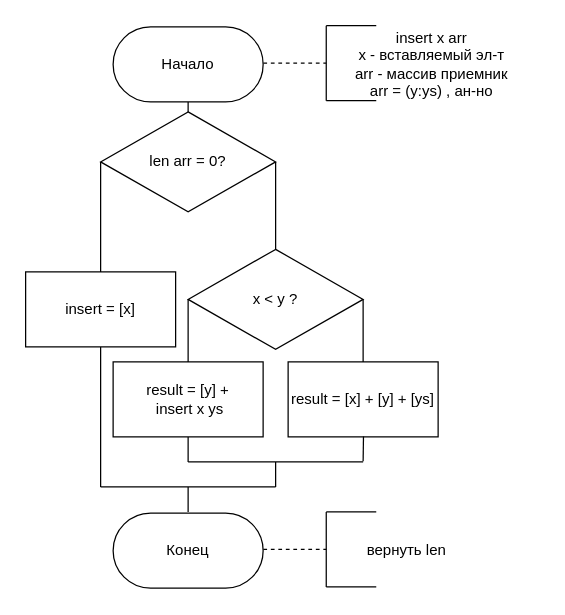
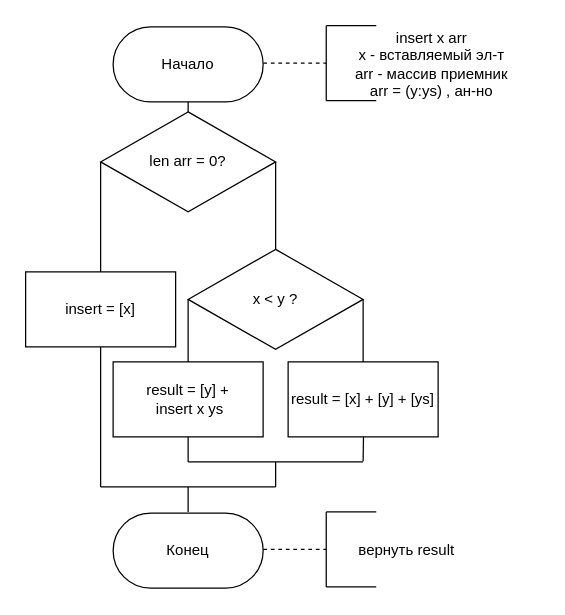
  <mxCell id="0" />
  <mxCell id="1" parent="0" />
  <mxCell id="2" value="Начало" style="rounded=1;whiteSpace=wrap;html=1;arcSize=50;" vertex="1" parent="1"><mxGeometry x="90" y="21" width="120" height="60" as="geometry" /></mxCell>
  <mxCell id="3" value="" style="endArrow=none;dashed=1;html=1;exitX=1;exitY=0.5;exitDx=0;exitDy=0;" edge="1" parent="1"><mxGeometry width="50" height="50" relative="1" as="geometry"><mxPoint x="210.167" y="50" as="sourcePoint" /><mxPoint x="260.5" y="50" as="targetPoint" /></mxGeometry></mxCell>
  <mxCell id="4" value="" style="endArrow=none;html=1;" edge="1" parent="1"><mxGeometry width="50" height="50" relative="1" as="geometry"><mxPoint x="260.5" y="80" as="sourcePoint" /><mxPoint x="260.5" y="20" as="targetPoint" /></mxGeometry></mxCell>
  <mxCell id="5" value="" style="endArrow=none;html=1;" edge="1" parent="1"><mxGeometry width="50" height="50" relative="1" as="geometry"><mxPoint x="260.5" y="80" as="sourcePoint" /><mxPoint x="300.5" y="80" as="targetPoint" /></mxGeometry></mxCell>
  <mxCell id="6" value="" style="endArrow=none;html=1;" edge="1" parent="1"><mxGeometry width="50" height="50" relative="1" as="geometry"><mxPoint x="260.5" y="20" as="sourcePoint" /><mxPoint x="300.5" y="20" as="targetPoint" /></mxGeometry></mxCell>
  <mxCell id="7" value="insert x arr&lt;br&gt;x - вставляемый эл-т&lt;br&gt;arr - массив приемник&lt;br&gt;arr = (y:ys) , ан-но&lt;br&gt;" style="text;html=1;strokeColor=none;fillColor=none;align=center;verticalAlign=middle;whiteSpace=wrap;rounded=0;" vertex="1" parent="1"><mxGeometry x="260" y="21" width="170" height="60" as="geometry" /></mxCell>
  <mxCell id="8" value="len arr = 0?" style="rhombus;whiteSpace=wrap;html=1;" vertex="1" parent="1"><mxGeometry x="80" y="89" width="140" height="80" as="geometry" /></mxCell>
  <mxCell id="9" value="" style="endArrow=none;html=1;entryX=0.5;entryY=1;entryDx=0;entryDy=0;exitX=0.5;exitY=0;exitDx=0;exitDy=0;" edge="1" parent="1" source="8" target="2"><mxGeometry width="50" height="50" relative="1" as="geometry"><mxPoint y="109" as="sourcePoint" x="-30" /><mxPoint x="20" y="59" as="targetPoint" /></mxGeometry></mxCell>
  <mxCell id="10" value="insert = [x]" style="rounded=0;whiteSpace=wrap;html=1;" vertex="1" parent="1"><mxGeometry x="20" y="217" width="120" height="60" as="geometry" /></mxCell>
  <mxCell id="11" value="" style="endArrow=none;html=1;entryX=0;entryY=0.5;entryDx=0;entryDy=0;exitX=0.5;exitY=0;exitDx=0;exitDy=0;" edge="1" parent="1" source="10" target="8"><mxGeometry width="50" height="50" relative="1" as="geometry"><mxPoint x="-20" y="169" as="sourcePoint" /><mxPoint x="30" y="119" as="targetPoint" /></mxGeometry></mxCell>
  <mxCell id="12" value="x &amp;lt; y ?&lt;br&gt;" style="rhombus;whiteSpace=wrap;html=1;" vertex="1" parent="1"><mxGeometry x="150" y="199" width="140" height="80" as="geometry" /></mxCell>
  <mxCell id="13" value="" style="endArrow=none;html=1;exitX=0.5;exitY=0;exitDx=0;exitDy=0;entryX=1;entryY=0.5;entryDx=0;entryDy=0;" edge="1" parent="1" source="12" target="8"><mxGeometry width="50" height="50" relative="1" as="geometry"><mxPoint x="270" y="189" as="sourcePoint" /><mxPoint x="320" y="139" as="targetPoint" /></mxGeometry></mxCell>
  <mxCell id="14" value="result = [x] + [y] + [ys]" style="rounded=0;whiteSpace=wrap;html=1;" vertex="1" parent="1"><mxGeometry x="230" y="289" width="120" height="60" as="geometry" /></mxCell>
  <mxCell id="15" value="" style="endArrow=none;html=1;entryX=1;entryY=0.5;entryDx=0;entryDy=0;exitX=0.5;exitY=0;exitDx=0;exitDy=0;" edge="1" parent="1" source="14" target="12"><mxGeometry width="50" height="50" relative="1" as="geometry"><mxPoint x="320" y="289" as="sourcePoint" /><mxPoint x="370" y="239" as="targetPoint" /></mxGeometry></mxCell>
  <mxCell id="16" value="result = [y] +&lt;br&gt;&amp;nbsp;insert x ys" style="rounded=0;whiteSpace=wrap;html=1;" vertex="1" parent="1"><mxGeometry x="90" y="289" width="120" height="60" as="geometry" /></mxCell>
  <mxCell id="17" value="" style="endArrow=none;html=1;entryX=0;entryY=0.5;entryDx=0;entryDy=0;" edge="1" parent="1" target="12"><mxGeometry width="50" height="50" relative="1" as="geometry"><mxPoint x="150" y="289" as="sourcePoint" /><mxPoint x="200" y="269" as="targetPoint" /></mxGeometry></mxCell>
  <mxCell id="18" value="" style="endArrow=none;html=1;entryX=0.5;entryY=1;entryDx=0;entryDy=0;" edge="1" parent="1" target="16"><mxGeometry width="50" height="50" relative="1" as="geometry"><mxPoint x="150" y="369" as="sourcePoint" /><mxPoint x="130" y="389" as="targetPoint" /></mxGeometry></mxCell>
  <mxCell id="19" value="" style="endArrow=none;html=1;entryX=0.5;entryY=1;entryDx=0;entryDy=0;" edge="1" parent="1"><mxGeometry width="50" height="50" relative="1" as="geometry"><mxPoint x="290" y="368.5" as="sourcePoint" /><mxPoint x="290.286" y="348.786" as="targetPoint" /></mxGeometry></mxCell>
  <mxCell id="20" value="" style="endArrow=none;html=1;" edge="1" parent="1"><mxGeometry width="50" height="50" relative="1" as="geometry"><mxPoint x="150" y="369" as="sourcePoint" /><mxPoint x="290" y="369" as="targetPoint" /></mxGeometry></mxCell>
  <mxCell id="21" value="" style="endArrow=none;html=1;" edge="1" parent="1"><mxGeometry width="50" height="50" relative="1" as="geometry"><mxPoint x="220" y="389" as="sourcePoint" /><mxPoint x="220" y="369" as="targetPoint" /></mxGeometry></mxCell>
  <mxCell id="22" value="" style="endArrow=none;html=1;entryX=0.5;entryY=1;entryDx=0;entryDy=0;" edge="1" parent="1" target="10"><mxGeometry width="50" height="50" relative="1" as="geometry"><mxPoint x="80" y="389" as="sourcePoint" /><mxPoint x="60" y="369" as="targetPoint" /></mxGeometry></mxCell>
  <mxCell id="23" value="" style="endArrow=none;html=1;" edge="1" parent="1"><mxGeometry width="50" height="50" relative="1" as="geometry"><mxPoint x="80" y="389" as="sourcePoint" /><mxPoint x="220" y="389" as="targetPoint" /></mxGeometry></mxCell>
  <mxCell id="24" value="" style="endArrow=none;html=1;" edge="1" parent="1"><mxGeometry width="50" height="50" relative="1" as="geometry"><mxPoint x="150" y="409" as="sourcePoint" /><mxPoint x="150" y="389" as="targetPoint" /></mxGeometry></mxCell>
  <mxCell id="25" value="Конец" style="rounded=1;whiteSpace=wrap;html=1;arcSize=50;" vertex="1" parent="1"><mxGeometry x="90" y="410" width="120" height="60" as="geometry" /></mxCell>
  <mxCell id="26" value="" style="endArrow=none;dashed=1;html=1;exitX=1;exitY=0.5;exitDx=0;exitDy=0;" edge="1" parent="1"><mxGeometry width="50" height="50" relative="1" as="geometry"><mxPoint x="210.167" y="439" as="sourcePoint" /><mxPoint x="260.5" y="439" as="targetPoint" /></mxGeometry></mxCell>
  <mxCell id="27" value="" style="endArrow=none;html=1;" edge="1" parent="1"><mxGeometry width="50" height="50" relative="1" as="geometry"><mxPoint x="260.5" y="469" as="sourcePoint" /><mxPoint x="260.5" y="409" as="targetPoint" /></mxGeometry></mxCell>
  <mxCell id="28" value="" style="endArrow=none;html=1;" edge="1" parent="1"><mxGeometry width="50" height="50" relative="1" as="geometry"><mxPoint x="260.5" y="469" as="sourcePoint" /><mxPoint x="300.5" y="469" as="targetPoint" /></mxGeometry></mxCell>
  <mxCell id="29" value="" style="endArrow=none;html=1;" edge="1" parent="1"><mxGeometry width="50" height="50" relative="1" as="geometry"><mxPoint x="260.5" y="409" as="sourcePoint" /><mxPoint x="300.5" y="409" as="targetPoint" /></mxGeometry></mxCell>
- <mxCell id="30" value="вернуть len" style="text;html=1;strokeColor=none;fillColor=none;align=center;verticalAlign=middle;whiteSpace=wrap;rounded=0;" vertex="1" parent="1"><mxGeometry x="260" y="410" width="130" height="59" as="geometry" /></mxCell>
+ <mxCell id="30" value="вернуть result" style="text;html=1;strokeColor=none;fillColor=none;align=center;verticalAlign=middle;whiteSpace=wrap;rounded=0;" vertex="1" parent="1"><mxGeometry x="260" y="410" width="130" height="59" as="geometry" /></mxCell>
